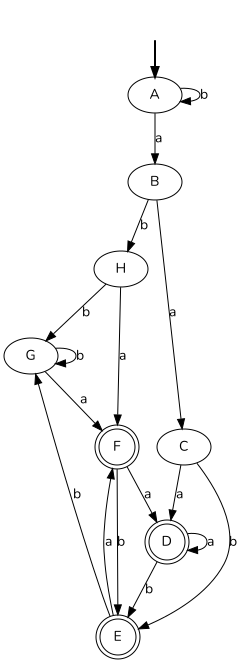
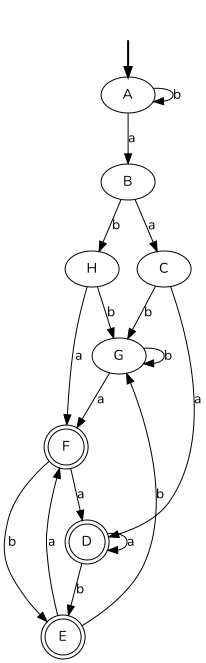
  digraph {
    fontname=Nunito
    rankdir=TB
    node [fontname=Nunito]
    edge [fontname=Nunito]
    fake [style=invisible]
    A [root=true]
    B
    G [shape=ellipse]
    F [shape=doublecircle]
    H
    D [shape=doublecircle]
    E [shape=doublecircle]
    C
    fake -> A [style=bold]
    A -> A [label=b]
    A -> B [label=a]
    B -> H [label=b]
    B -> C [label=a]
    G -> G [label=b]
    G -> F [label=a]
    F -> D [label=a]
    F -> E [label=b]
    H -> G [label=b]
    H -> F [label=a]
    D -> D [label=a]
    D -> E [label=b]
    E -> G [label=b]
    E -> F [label=a]
    C -> D [label=a]
-   C -> E [label=b]
+   C -> G [label=b]
  }
